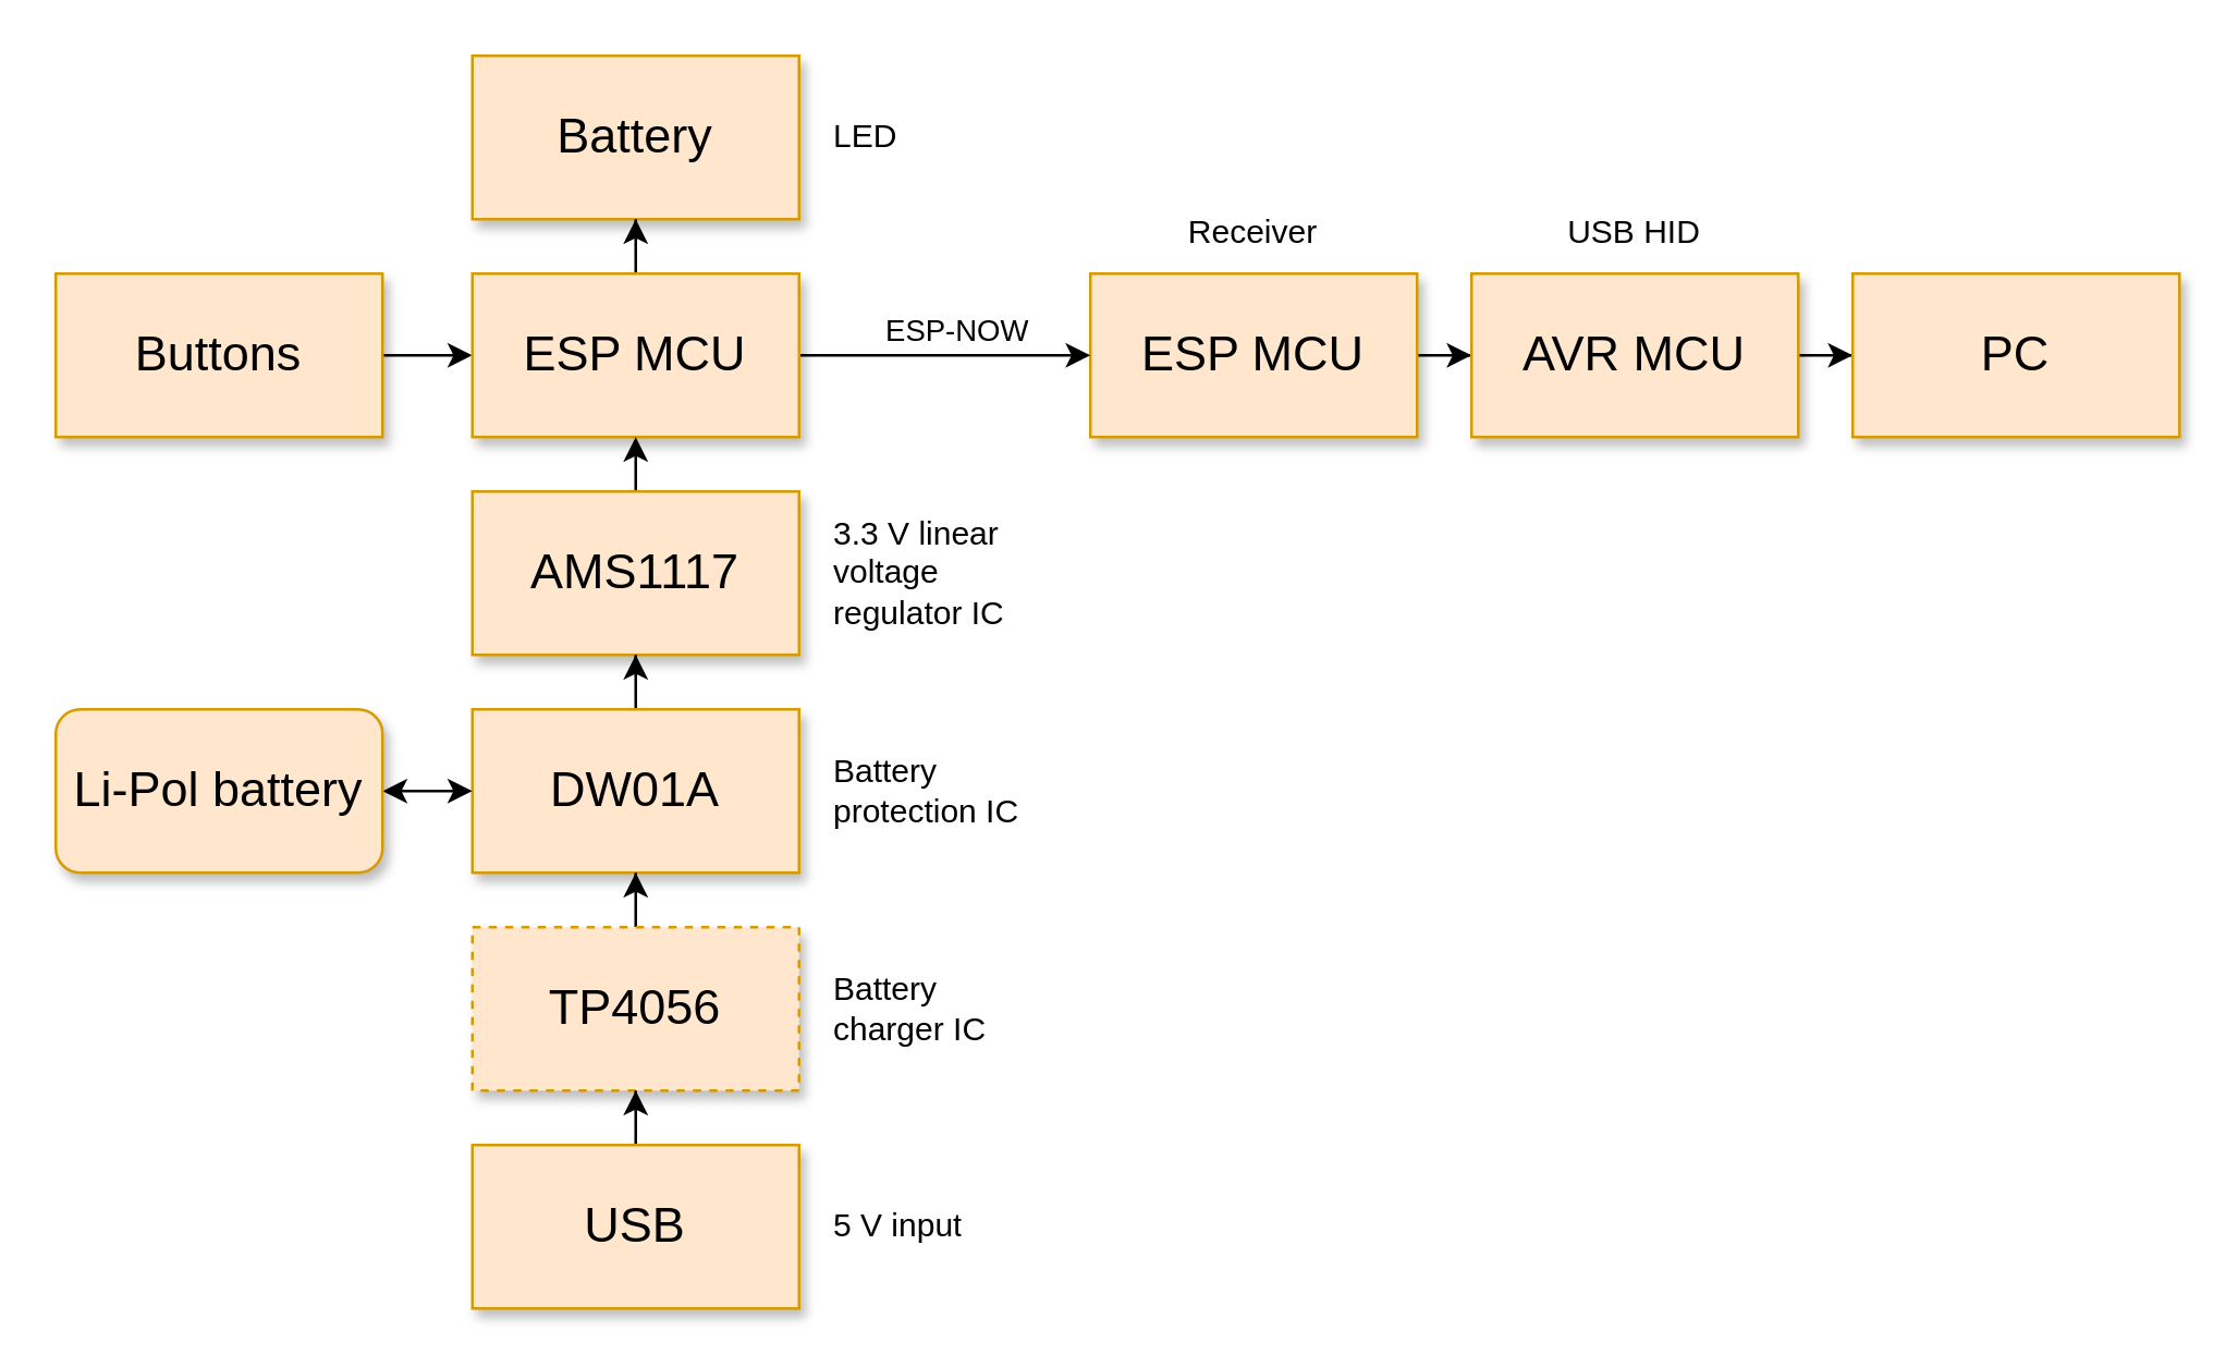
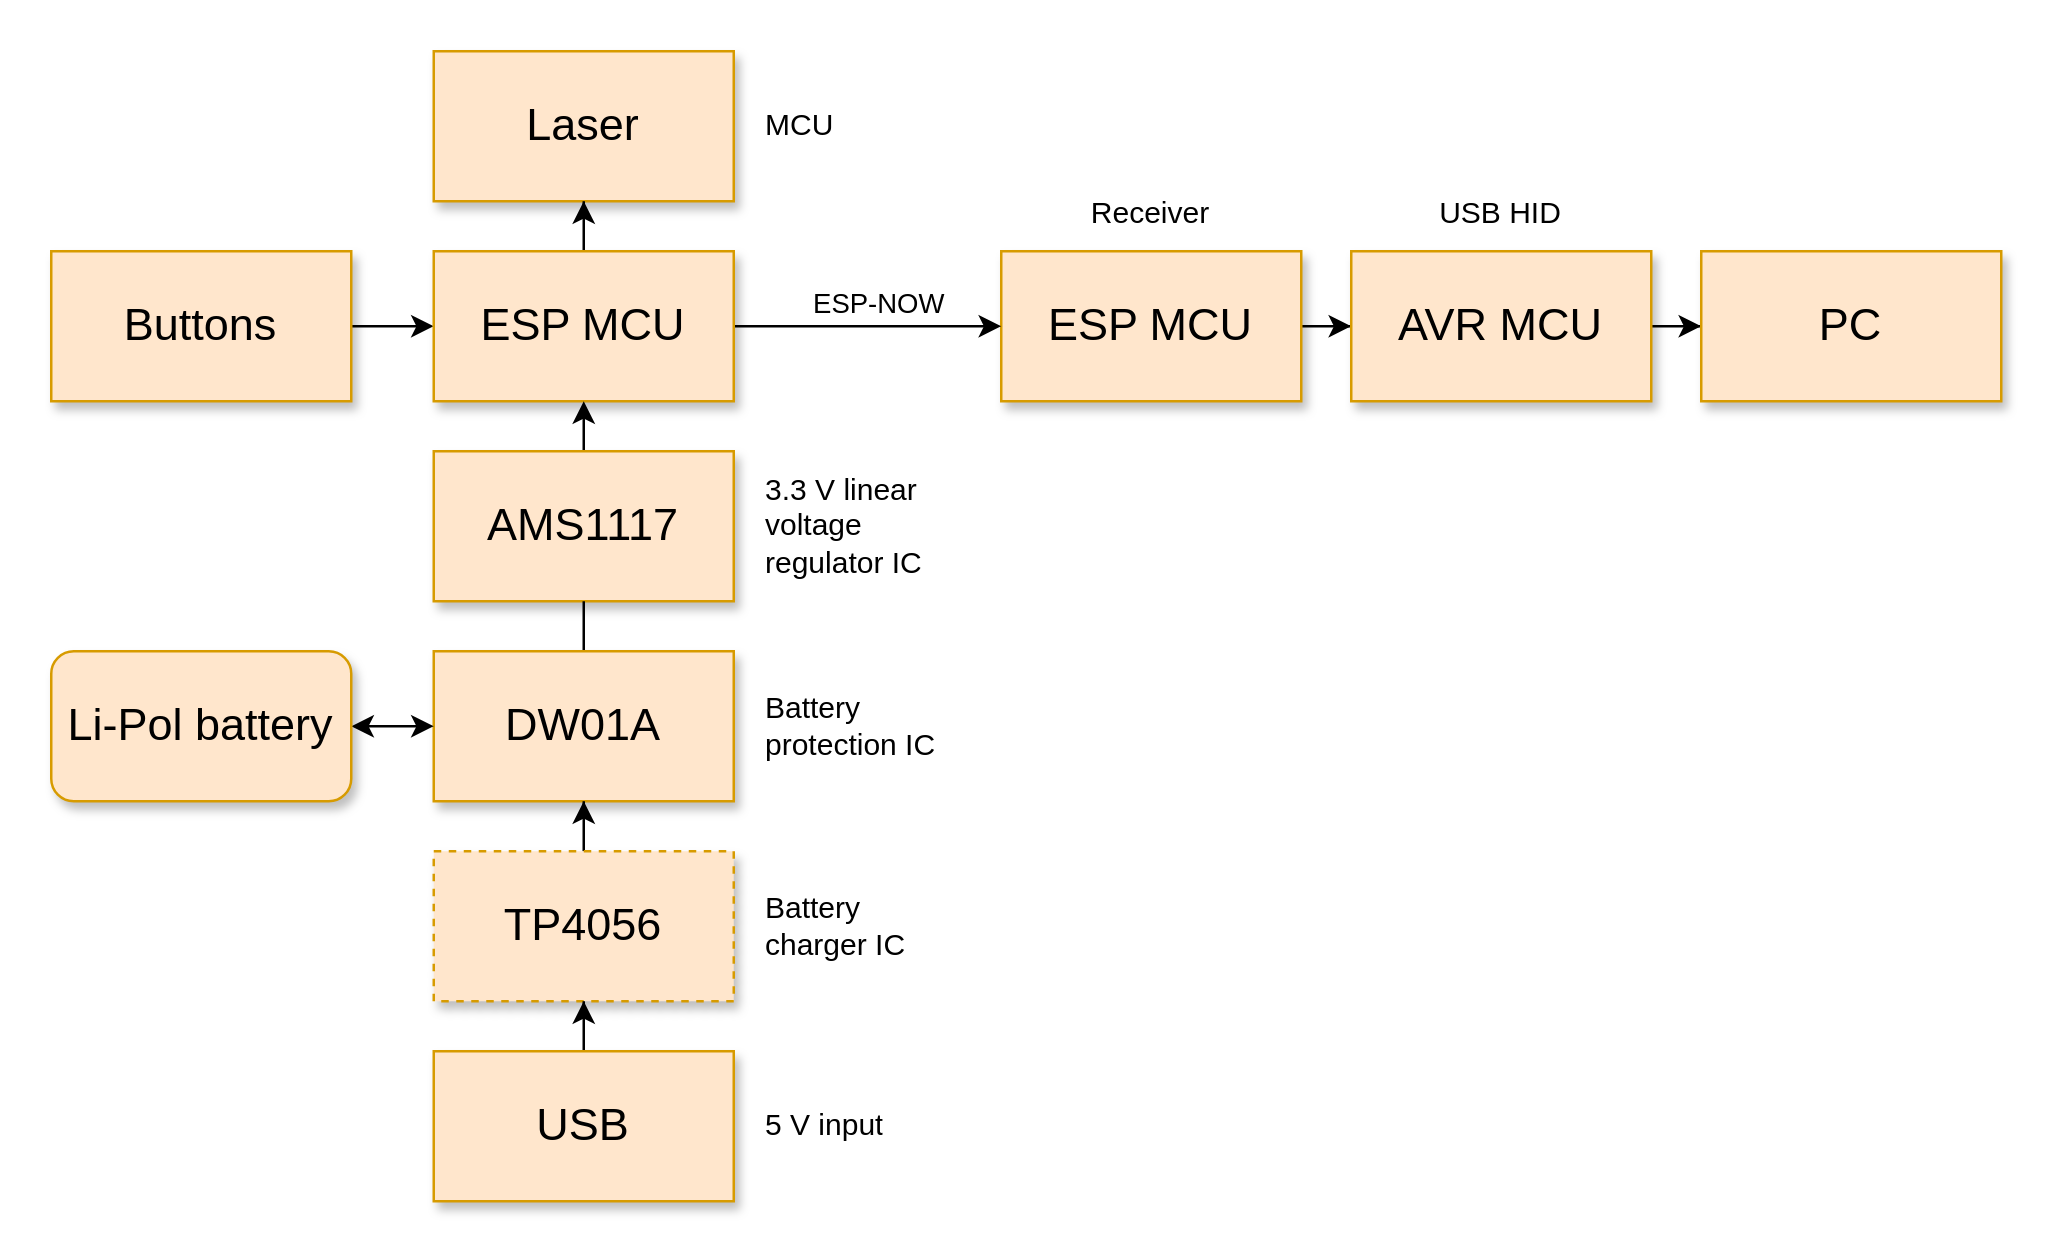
  <mxCell id="0" style=";html=1;" />
  <mxCell id="1" style=";html=1;" parent="0" />
- <mxCell id="2" value="Battery" style="whiteSpace=wrap;html=1;shadow=1;fontSize=18;fillColor=#ffe6cc;strokeColor=#d79b00;" parent="1" vertex="1"><mxGeometry x="173" y="20" width="120" height="60" as="geometry" /></mxCell>
+ <mxCell id="2" value="Laser" style="whiteSpace=wrap;html=1;shadow=1;fontSize=18;fillColor=#ffe6cc;strokeColor=#d79b00;" parent="1" vertex="1"><mxGeometry x="173" y="20" width="120" height="60" as="geometry" /></mxCell>
  <mxCell id="3" value="" style="edgeStyle=orthogonalEdgeStyle;rounded=0;orthogonalLoop=1;jettySize=auto;html=1;" parent="1" source="4" target="12" edge="1"><mxGeometry relative="1" as="geometry" /></mxCell>
  <mxCell id="4" value="ESP MCU" style="whiteSpace=wrap;html=1;shadow=1;fontSize=18;fillColor=#ffe6cc;strokeColor=#d79b00;" parent="1" vertex="1"><mxGeometry x="400" y="100" width="120" height="60" as="geometry" /></mxCell>
  <mxCell id="5" value="" style="edgeStyle=orthogonalEdgeStyle;rounded=0;orthogonalLoop=1;jettySize=auto;html=1;" edge="1" parent="1" source="6" target="10"><mxGeometry relative="1" as="geometry" /></mxCell>
  <mxCell id="6" value="Buttons" style="whiteSpace=wrap;html=1;shadow=1;fontSize=18;fillColor=#ffe6cc;strokeColor=#d79b00;" parent="1" vertex="1"><mxGeometry x="20" y="100" width="120" height="60" as="geometry" /></mxCell>
  <mxCell id="7" style="edgeStyle=orthogonalEdgeStyle;rounded=0;orthogonalLoop=1;jettySize=auto;html=1;" parent="1" source="10" target="4" edge="1"><mxGeometry relative="1" as="geometry" /></mxCell>
  <mxCell id="8" value="ESP-NOW" style="edgeLabel;html=1;align=center;verticalAlign=middle;resizable=0;points=[];" parent="7" vertex="1" connectable="0"><mxGeometry x="0.028" y="-1" relative="1" as="geometry"><mxPoint x="2" y="-11" as="offset" /></mxGeometry></mxCell>
  <mxCell id="9" value="" style="edgeStyle=orthogonalEdgeStyle;rounded=0;orthogonalLoop=1;jettySize=auto;html=1;" parent="1" source="10" target="2" edge="1"><mxGeometry relative="1" as="geometry" /></mxCell>
  <mxCell id="10" value="ESP MCU" style="whiteSpace=wrap;html=1;shadow=1;fontSize=18;fillColor=#ffe6cc;strokeColor=#d79b00;" parent="1" vertex="1"><mxGeometry x="173" y="100" width="120" height="60" as="geometry" /></mxCell>
  <mxCell id="11" value="" style="edgeStyle=orthogonalEdgeStyle;rounded=0;orthogonalLoop=1;jettySize=auto;html=1;" parent="1" source="12" target="13" edge="1"><mxGeometry relative="1" as="geometry" /></mxCell>
  <mxCell id="12" value="AVR MCU" style="whiteSpace=wrap;html=1;shadow=1;fontSize=18;fillColor=#ffe6cc;strokeColor=#d79b00;" parent="1" vertex="1"><mxGeometry x="540" y="100" width="120" height="60" as="geometry" /></mxCell>
  <mxCell id="13" value="PC" style="whiteSpace=wrap;html=1;shadow=1;fontSize=18;fillColor=#ffe6cc;strokeColor=#d79b00;" parent="1" vertex="1"><mxGeometry x="680" y="100" width="120" height="60" as="geometry" /></mxCell>
  <mxCell id="14" style="edgeStyle=orthogonalEdgeStyle;rounded=0;orthogonalLoop=1;jettySize=auto;html=1;exitX=0.5;exitY=0;exitDx=0;exitDy=0;entryX=0.5;entryY=1;entryDx=0;entryDy=0;" edge="1" parent="1" source="15" target="10"><mxGeometry relative="1" as="geometry" /></mxCell>
  <mxCell id="15" value="AMS1117" style="whiteSpace=wrap;html=1;shadow=1;fontSize=18;fillColor=#ffe6cc;strokeColor=#d79b00;" vertex="1" parent="1"><mxGeometry x="173" y="180" width="120" height="60" as="geometry" /></mxCell>
- <mxCell id="16" value="" style="edgeStyle=orthogonalEdgeStyle;rounded=0;orthogonalLoop=1;jettySize=auto;html=1;" edge="1" parent="1" source="17" target="15"><mxGeometry relative="1" as="geometry" /></mxCell>
+ <mxCell id="16" value="" style="edgeStyle=orthogonalEdgeStyle;rounded=0;orthogonalLoop=1;jettySize=auto;html=1;endArrow=none;" edge="1" parent="1" source="17" target="15"><mxGeometry relative="1" as="geometry" /></mxCell>
  <mxCell id="17" value="DW01A" style="whiteSpace=wrap;html=1;shadow=1;fontSize=18;fillColor=#ffe6cc;strokeColor=#d79b00;" vertex="1" parent="1"><mxGeometry x="173" y="260" width="120" height="60" as="geometry" /></mxCell>
  <mxCell id="18" value="" style="edgeStyle=orthogonalEdgeStyle;rounded=0;orthogonalLoop=1;jettySize=auto;html=1;" edge="1" parent="1" source="19" target="17"><mxGeometry relative="1" as="geometry" /></mxCell>
  <mxCell id="19" value="TP4056" style="whiteSpace=wrap;html=1;shadow=1;fontSize=18;fillColor=#ffe6cc;strokeColor=#d79b00;dashed=1;" vertex="1" parent="1"><mxGeometry x="173" y="340" width="120" height="60" as="geometry" /></mxCell>
  <mxCell id="20" value="" style="edgeStyle=orthogonalEdgeStyle;rounded=0;orthogonalLoop=1;jettySize=auto;html=1;" edge="1" parent="1" source="21" target="19"><mxGeometry relative="1" as="geometry" /></mxCell>
  <mxCell id="21" value="USB" style="whiteSpace=wrap;html=1;shadow=1;fontSize=18;fillColor=#ffe6cc;strokeColor=#d79b00;" vertex="1" parent="1"><mxGeometry x="173" y="420" width="120" height="60" as="geometry" /></mxCell>
  <mxCell id="22" value="" style="edgeStyle=orthogonalEdgeStyle;rounded=0;orthogonalLoop=1;jettySize=auto;html=1;startArrow=classic;startFill=1;" edge="1" parent="1" source="23" target="17"><mxGeometry relative="1" as="geometry" /></mxCell>
  <mxCell id="23" value="Li-Pol battery" style="whiteSpace=wrap;html=1;shadow=1;fontSize=18;fillColor=#ffe6cc;strokeColor=#d79b00;rounded=1;" vertex="1" parent="1"><mxGeometry x="20" y="260" width="120" height="60" as="geometry" /></mxCell>
  <mxCell id="24" value="3.3 V linear voltage regulator IC" style="text;strokeColor=none;fillColor=none;align=left;verticalAlign=middle;spacingLeft=4;spacingRight=4;overflow=hidden;points=[[0,0.5],[1,0.5]];portConstraint=eastwest;rotatable=0;whiteSpace=wrap;html=1;" vertex="1" parent="1"><mxGeometry x="300" y="180" width="80" height="60" as="geometry" /></mxCell>
  <mxCell id="25" value="Battery protection IC" style="text;strokeColor=none;fillColor=none;align=left;verticalAlign=middle;spacingLeft=4;spacingRight=4;overflow=hidden;points=[[0,0.5],[1,0.5]];portConstraint=eastwest;rotatable=0;whiteSpace=wrap;html=1;" vertex="1" parent="1"><mxGeometry x="300" y="260" width="80" height="60" as="geometry" /></mxCell>
  <mxCell id="26" value="USB HID" style="text;strokeColor=none;fillColor=none;align=center;verticalAlign=middle;spacingLeft=4;spacingRight=4;overflow=hidden;points=[[0,0.5],[1,0.5]];portConstraint=eastwest;rotatable=0;whiteSpace=wrap;html=1;" vertex="1" parent="1"><mxGeometry x="540" y="70" width="120" height="30" as="geometry" /></mxCell>
  <mxCell id="27" value="Receiver" style="text;strokeColor=none;fillColor=none;align=center;verticalAlign=middle;spacingLeft=4;spacingRight=4;overflow=hidden;points=[[0,0.5],[1,0.5]];portConstraint=eastwest;rotatable=0;whiteSpace=wrap;html=1;" vertex="1" parent="1"><mxGeometry x="400" y="70" width="120" height="30" as="geometry" /></mxCell>
  <mxCell id="28" value="Battery charger IC" style="text;strokeColor=none;fillColor=none;align=left;verticalAlign=middle;spacingLeft=4;spacingRight=4;overflow=hidden;points=[[0,0.5],[1,0.5]];portConstraint=eastwest;rotatable=0;whiteSpace=wrap;html=1;" vertex="1" parent="1"><mxGeometry x="300" y="340" width="80" height="60" as="geometry" /></mxCell>
  <mxCell id="29" value="5 V input" style="text;strokeColor=none;fillColor=none;align=left;verticalAlign=middle;spacingLeft=4;spacingRight=4;overflow=hidden;points=[[0,0.5],[1,0.5]];portConstraint=eastwest;rotatable=0;whiteSpace=wrap;html=1;" vertex="1" parent="1"><mxGeometry x="300" y="420" width="80" height="60" as="geometry" /></mxCell>
- <mxCell id="30" value="LED" style="text;strokeColor=none;fillColor=none;align=left;verticalAlign=middle;spacingLeft=4;spacingRight=4;overflow=hidden;points=[[0,0.5],[1,0.5]];portConstraint=eastwest;rotatable=0;whiteSpace=wrap;html=1;" vertex="1" parent="1"><mxGeometry x="300" y="20" width="80" height="60" as="geometry" /></mxCell>
+ <mxCell id="30" value="MCU" style="text;strokeColor=none;fillColor=none;align=left;verticalAlign=middle;spacingLeft=4;spacingRight=4;overflow=hidden;points=[[0,0.5],[1,0.5]];portConstraint=eastwest;rotatable=0;whiteSpace=wrap;html=1;" vertex="1" parent="1"><mxGeometry x="300" y="20" width="80" height="60" as="geometry" /></mxCell>
